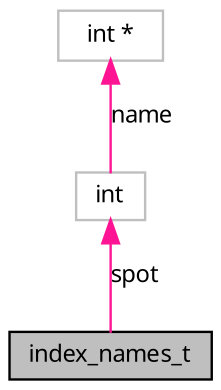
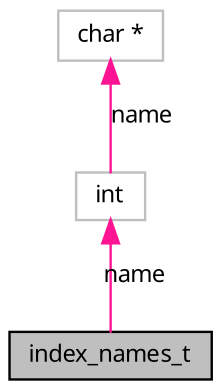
  digraph {
    node [color=grey75 fillcolor=white fontname="FreeSans.ttf" fontsize=10 shape=record style=filled]
    edge [color=deeppink dir=back fontname="FreeSans.ttf" fontsize=10 labelfontname="FreeSans.ttf" labelfontsize=10 style=solid]
    n1 [color=black fillcolor=grey75 fontcolor=black height=0.2 label=index_names_t width=0.4]
    n2 [height=0.2 label=int width=0.4]
-   n3 [height=0.2 label="int *" width=0.4]
-   n2 -> n1 [label=spot]
+   n3 [height=0.2 label="char *" width=0.4]
+   n2 -> n1 [label=name]
    n3 -> n2 [label=name]
  }
